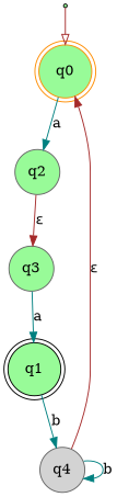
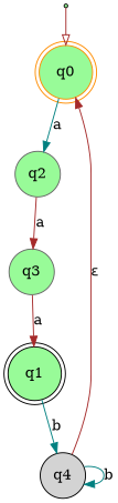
  digraph {
    node [color=black fillcolor=palegreen shape=circle style=filled]
    edge [color=teal]
    __start [shape=point]
    q0 [color=darkorange shape=doublecircle]
    q2 [color=gray40]
    q3 [color=gray40]
    q1 [shape=doublecircle]
-   q4 [color=gray40 fillcolor=lightgrey]
+   q4 [fillcolor=lightgrey]
    __start -> q0 [arrowhead=empty color=brown]
    q0 -> q2 [label=a]
-   q2 -> q3 [color=brown label="ε"]
-   q3 -> q1 [label=a]
+   q2 -> q3 [color=brown label=a]
+   q3 -> q1 [color=brown label=a]
    q1 -> q4 [label=b]
    q4 -> q0 [color=brown label="ε"]
    q4 -> q4 [label=b]
  }
